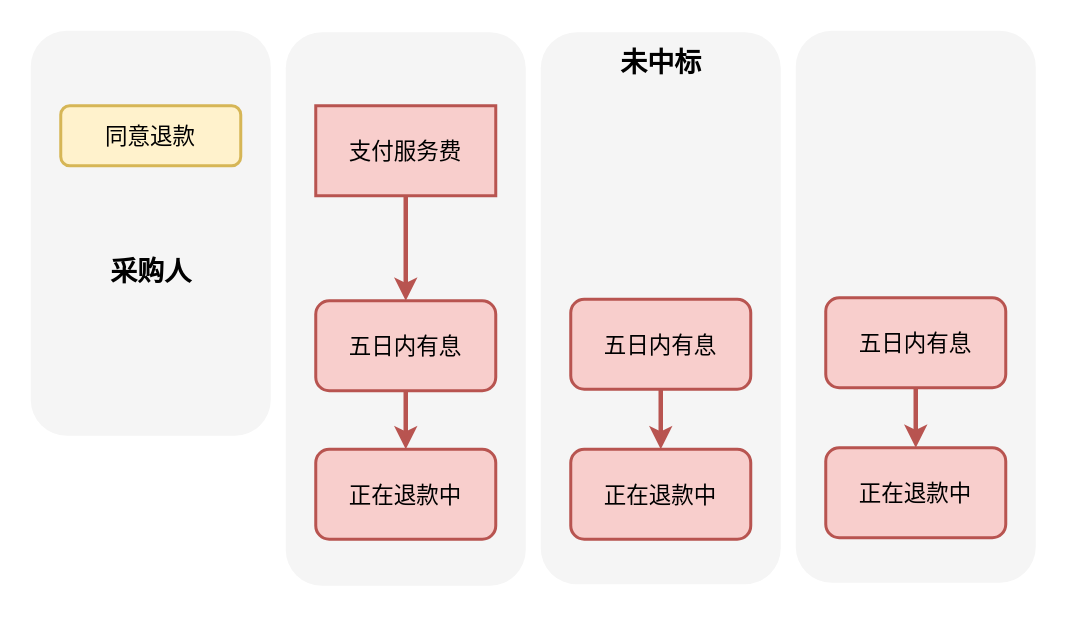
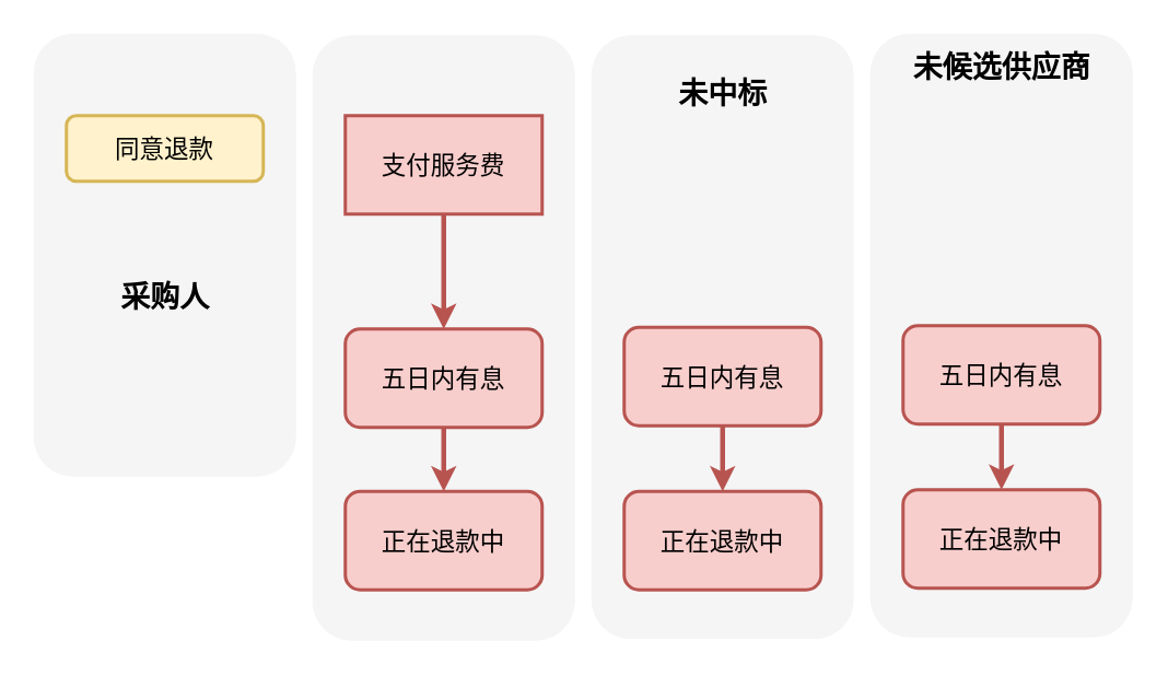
  <mxCell id="0" />
  <mxCell id="1" parent="0" />
  <mxCell id="2" value="" style="rounded=1;whiteSpace=wrap;html=1;fillColor=#f5f5f5;fontColor=#333333;strokeColor=none;" parent="1" vertex="1"><mxGeometry x="190" y="21" width="160" height="369" as="geometry" /></mxCell>
  <mxCell id="3" value="" style="rounded=1;whiteSpace=wrap;html=1;fillColor=#f5f5f5;fontColor=#333333;strokeColor=none;" parent="1" vertex="1"><mxGeometry x="20" y="20" width="160" height="270" as="geometry" /></mxCell>
  <mxCell id="4" value="同意退款" style="rounded=1;whiteSpace=wrap;html=1;fontFamily=仿宋;fillColor=#fff2cc;strokeColor=#d6b656;strokeWidth=2;fontSize=15;" parent="1" vertex="1"><mxGeometry x="40" y="70" width="120" height="40" as="geometry" /></mxCell>
  <mxCell id="5" style="edgeStyle=none;html=1;exitX=0.5;exitY=1;exitDx=0;exitDy=0;entryX=0.5;entryY=0;entryDx=0;entryDy=0;fillColor=#f8cecc;strokeColor=#b85450;strokeWidth=3;" parent="1" source="6" target="9" edge="1"><mxGeometry relative="1" as="geometry" /></mxCell>
  <mxCell id="6" value="支付服务费" style="whiteSpace=wrap;html=1;fontFamily=仿宋;fillColor=#f8cecc;strokeColor=#b85450;strokeWidth=2;fontSize=15;rounded=0;" parent="1" vertex="1"><mxGeometry x="210" width="120" height="60" as="geometry" y="70" /></mxCell>
  <mxCell id="7" value="采购人" style="text;html=1;align=center;verticalAlign=middle;resizable=0;points=[];autosize=1;strokeColor=none;fillColor=none;fontStyle=1;fontFamily=黑体;fontSize=18;" parent="1" vertex="1"><mxGeometry x="60" y="161" width="80" height="40" as="geometry" /></mxCell>
  <mxCell id="8" style="edgeStyle=orthogonalEdgeStyle;html=1;exitX=0.5;exitY=1;exitDx=0;exitDy=0;entryX=0.5;entryY=0;entryDx=0;entryDy=0;strokeWidth=3;fillColor=#f8cecc;strokeColor=#b85450;" parent="1" source="9" target="15" edge="1"><mxGeometry relative="1" as="geometry" /></mxCell>
  <mxCell id="9" value="五日内有息" style="whiteSpace=wrap;html=1;rounded=1;fontFamily=仿宋;fillColor=#f8cecc;strokeColor=#b85450;strokeWidth=2;fontSize=15;" parent="1" vertex="1"><mxGeometry x="210" y="200" width="120" height="60" as="geometry" /></mxCell>
  <mxCell id="10" value="" style="rounded=1;whiteSpace=wrap;html=1;fillColor=#f5f5f5;fontColor=#333333;strokeColor=none;" parent="1" vertex="1"><mxGeometry x="530" y="20" width="160" height="368" as="geometry" /></mxCell>
+ <mxCell id="11" value="未候选供应商" style="text;html=1;align=center;verticalAlign=middle;resizable=0;points=[];autosize=1;strokeColor=none;fillColor=none;fontFamily=黑体;fontStyle=1;fontSize=18;" parent="1" vertex="1"><mxGeometry x="545" y="21" width="130" height="40" as="geometry" /></mxCell>
  <mxCell id="12" style="edgeStyle=orthogonalEdgeStyle;html=1;exitX=0.5;exitY=1;exitDx=0;exitDy=0;entryX=0.5;entryY=0;entryDx=0;entryDy=0;strokeWidth=3;fillColor=#f8cecc;strokeColor=#b85450;" parent="1" source="13" target="14" edge="1"><mxGeometry relative="1" as="geometry" /></mxCell>
  <mxCell id="13" value="五日内有息" style="whiteSpace=wrap;html=1;rounded=1;fontFamily=仿宋;fillColor=#f8cecc;strokeColor=#b85450;strokeWidth=2;fontSize=15;" parent="1" vertex="1"><mxGeometry x="550" y="198" width="120" height="60" as="geometry" /></mxCell>
  <mxCell id="14" value="&lt;div class=&quot;lake-content&quot;&gt;&lt;span class=&quot;ne-text&quot;&gt;正在退款中&lt;/span&gt;&lt;/div&gt;" style="whiteSpace=wrap;html=1;rounded=1;fontFamily=仿宋;fillColor=#f8cecc;strokeColor=#b85450;strokeWidth=2;fontSize=15;" parent="1" vertex="1"><mxGeometry x="550" y="298" width="120" height="60" as="geometry" /></mxCell>
  <mxCell id="15" value="&lt;div class=&quot;lake-content&quot;&gt;&lt;span class=&quot;ne-text&quot;&gt;正在退款中&lt;/span&gt;&lt;/div&gt;" style="whiteSpace=wrap;html=1;rounded=1;fontFamily=仿宋;fillColor=#f8cecc;strokeColor=#b85450;strokeWidth=2;fontSize=15;" parent="1" vertex="1"><mxGeometry x="210" y="299" width="120" height="60" as="geometry" /></mxCell>
  <mxCell id="16" value="" style="rounded=1;whiteSpace=wrap;html=1;fillColor=#f5f5f5;fontColor=#333333;strokeColor=none;" vertex="1" parent="1"><mxGeometry x="360" y="21" width="160" height="368" as="geometry" /></mxCell>
- <mxCell id="17" value="未中标" style="text;html=1;align=center;verticalAlign=middle;resizable=0;points=[];autosize=1;strokeColor=none;fillColor=none;fontFamily=黑体;fontStyle=1;fontSize=18;" vertex="1" parent="1"><mxGeometry x="400" y="22" width="80" height="40" as="geometry" /></mxCell>
+ <mxCell id="17" value="未中标" style="text;html=1;align=center;verticalAlign=middle;resizable=0;points=[];autosize=1;strokeColor=none;fillColor=none;fontFamily=黑体;fontStyle=1;fontSize=18;" vertex="1" parent="1"><mxGeometry x="400" y="37" width="80" height="40" as="geometry" /></mxCell>
  <mxCell id="18" style="edgeStyle=orthogonalEdgeStyle;html=1;exitX=0.5;exitY=1;exitDx=0;exitDy=0;entryX=0.5;entryY=0;entryDx=0;entryDy=0;strokeWidth=3;fillColor=#f8cecc;strokeColor=#b85450;" edge="1" parent="1" source="19" target="20"><mxGeometry relative="1" as="geometry" /></mxCell>
  <mxCell id="19" value="五日内有息" style="whiteSpace=wrap;html=1;rounded=1;fontFamily=仿宋;fillColor=#f8cecc;strokeColor=#b85450;strokeWidth=2;fontSize=15;" vertex="1" parent="1"><mxGeometry x="380" y="199" width="120" height="60" as="geometry" /></mxCell>
  <mxCell id="20" value="&lt;div class=&quot;lake-content&quot;&gt;&lt;span class=&quot;ne-text&quot;&gt;正在退款中&lt;/span&gt;&lt;/div&gt;" style="whiteSpace=wrap;html=1;rounded=1;fontFamily=仿宋;fillColor=#f8cecc;strokeColor=#b85450;strokeWidth=2;fontSize=15;" vertex="1" parent="1"><mxGeometry x="380" y="299" width="120" height="60" as="geometry" /></mxCell>
